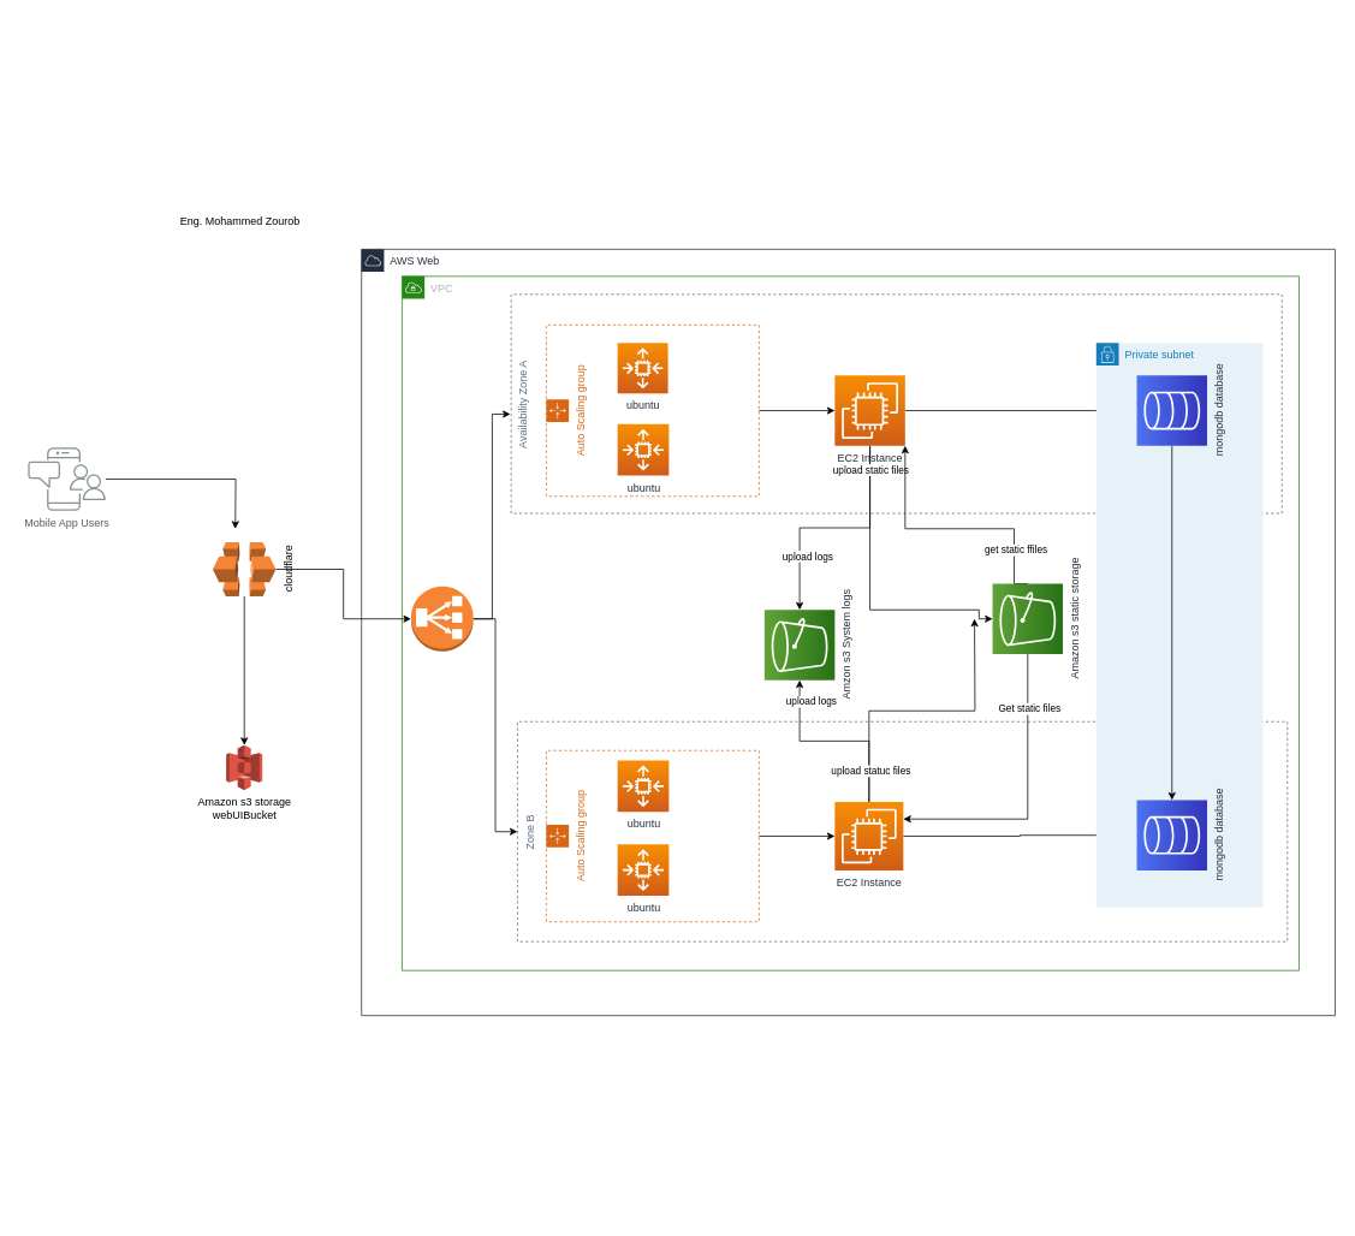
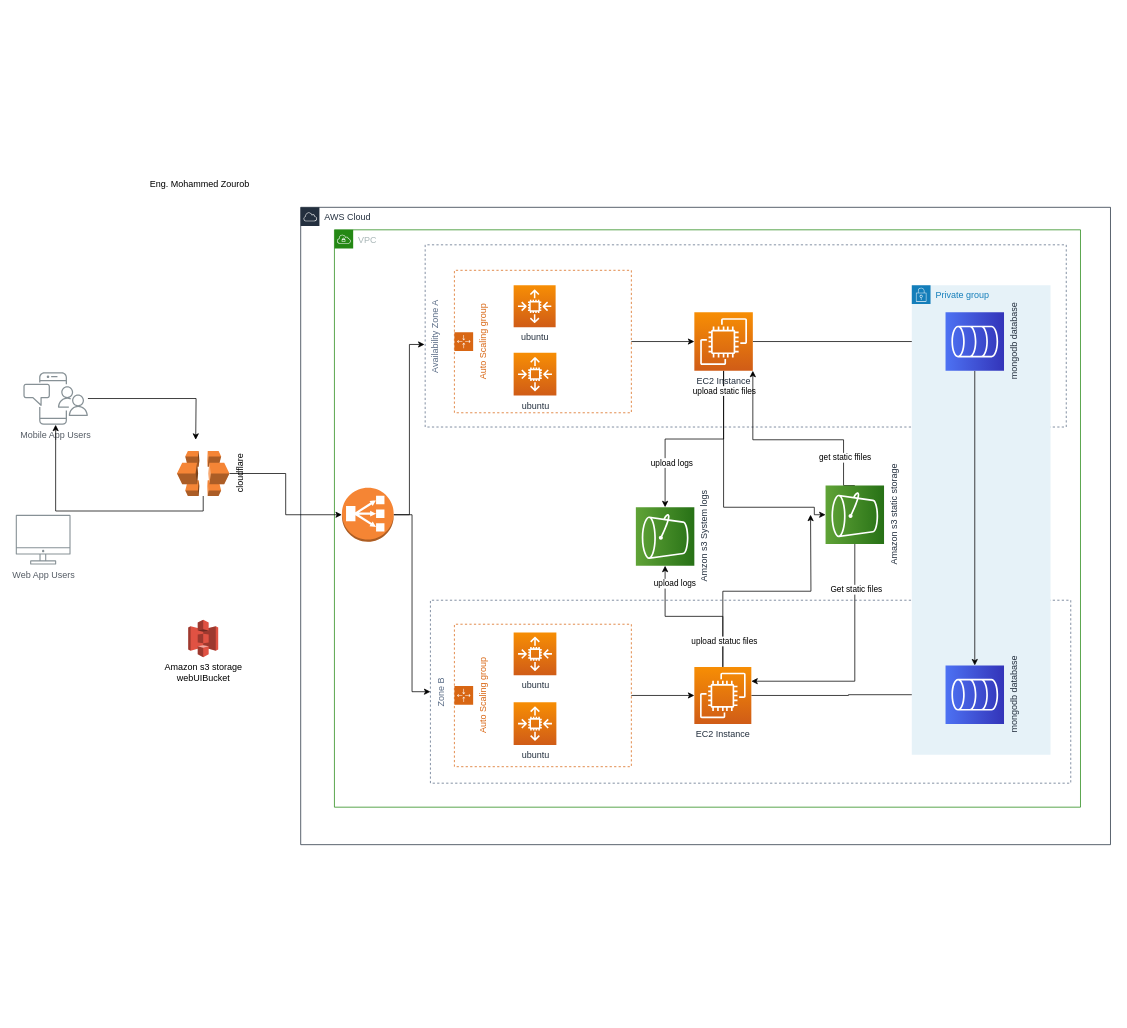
  <mxCell id="0" />
  <mxCell id="1" parent="0" />
+ <mxCell id="2" value="Web App Users" style="outlineConnect=0;gradientColor=none;fontColor=#545B64;strokeColor=none;fillColor=#879196;dashed=0;verticalLabelPosition=bottom;verticalAlign=top;align=center;html=1;fontSize=12;fontStyle=0;aspect=fixed;shape=mxgraph.aws4.illustration_desktop;pointerEvents=1;labelBackgroundColor=#ffffff;" parent="1" vertex="1"><mxGeometry x="20" y="686" width="73.08" height="66.5" as="geometry" /></mxCell>
  <mxCell id="3" style="edgeStyle=orthogonalEdgeStyle;rounded=0;orthogonalLoop=1;jettySize=auto;html=1;" edge="1" parent="1" source="4"><mxGeometry relative="1" as="geometry"><mxPoint x="260" y="586" as="targetPoint" /></mxGeometry></mxCell>
  <mxCell id="4" value="Mobile App Users" style="outlineConnect=0;gradientColor=none;fontColor=#545B64;strokeColor=none;fillColor=#879196;dashed=0;verticalLabelPosition=bottom;verticalAlign=top;align=center;html=1;fontSize=12;fontStyle=0;aspect=fixed;shape=mxgraph.aws4.illustration_notification;pointerEvents=1;labelBackgroundColor=#ffffff;" parent="1" vertex="1"><mxGeometry x="30" y="496" width="86.42" height="70" as="geometry" /></mxCell>
- <mxCell id="5" value="AWS Web" style="points=[[0,0],[0.25,0],[0.5,0],[0.75,0],[1,0],[1,0.25],[1,0.5],[1,0.75],[1,1],[0.75,1],[0.5,1],[0.25,1],[0,1],[0,0.75],[0,0.5],[0,0.25]];outlineConnect=0;gradientColor=none;html=1;whiteSpace=wrap;fontSize=12;fontStyle=0;container=1;pointerEvents=0;collapsible=0;recursiveResize=0;shape=mxgraph.aws4.group;grIcon=mxgraph.aws4.group_aws_cloud;strokeColor=#232F3E;fillColor=none;verticalAlign=top;align=left;spacingLeft=30;fontColor=#232F3E;dashed=0;" vertex="1" parent="1"><mxGeometry x="400" y="276" width="1080" height="850" as="geometry" /></mxCell>
+ <mxCell id="5" value="AWS Cloud" style="points=[[0,0],[0.25,0],[0.5,0],[0.75,0],[1,0],[1,0.25],[1,0.5],[1,0.75],[1,1],[0.75,1],[0.5,1],[0.25,1],[0,1],[0,0.75],[0,0.5],[0,0.25]];outlineConnect=0;gradientColor=none;html=1;whiteSpace=wrap;fontSize=12;fontStyle=0;container=1;pointerEvents=0;collapsible=0;recursiveResize=0;shape=mxgraph.aws4.group;grIcon=mxgraph.aws4.group_aws_cloud;strokeColor=#232F3E;fillColor=none;verticalAlign=top;align=left;spacingLeft=30;fontColor=#232F3E;dashed=0;" vertex="1" parent="1"><mxGeometry x="400" y="276" width="1080" height="850" as="geometry" /></mxCell>
  <mxCell id="6" value="VPC" style="points=[[0,0],[0.25,0],[0.5,0],[0.75,0],[1,0],[1,0.25],[1,0.5],[1,0.75],[1,1],[0.75,1],[0.5,1],[0.25,1],[0,1],[0,0.75],[0,0.5],[0,0.25]];outlineConnect=0;gradientColor=none;html=1;whiteSpace=wrap;fontSize=12;fontStyle=0;container=1;pointerEvents=0;collapsible=0;recursiveResize=0;shape=mxgraph.aws4.group;grIcon=mxgraph.aws4.group_vpc;strokeColor=#248814;fillColor=none;verticalAlign=top;align=left;spacingLeft=30;fontColor=#AAB7B8;dashed=0;" vertex="1" parent="5"><mxGeometry x="45" y="30" width="995" height="770" as="geometry" /></mxCell>
  <mxCell id="7" style="edgeStyle=orthogonalEdgeStyle;rounded=0;orthogonalLoop=1;jettySize=auto;html=1;entryX=0.5;entryY=0;entryDx=0;entryDy=0;" edge="1" parent="6" source="9" target="11"><mxGeometry relative="1" as="geometry" /></mxCell>
  <mxCell id="8" style="edgeStyle=orthogonalEdgeStyle;rounded=0;orthogonalLoop=1;jettySize=auto;html=1;entryX=0.453;entryY=-0.001;entryDx=0;entryDy=0;entryPerimeter=0;" edge="1" parent="6" source="9" target="10"><mxGeometry relative="1" as="geometry" /></mxCell>
  <mxCell id="9" value="" style="outlineConnect=0;dashed=0;verticalLabelPosition=bottom;verticalAlign=top;align=center;html=1;shape=mxgraph.aws3.classic_load_balancer;fillColor=#F58534;gradientColor=none;" vertex="1" parent="6"><mxGeometry x="10" y="344" width="69" height="72" as="geometry" /></mxCell>
  <mxCell id="10" value="Availability Zone A&#10;" style="fillColor=none;strokeColor=#5A6C86;dashed=1;verticalAlign=top;fontStyle=0;fontColor=#5A6C86;rotation=-90;" vertex="1" parent="6"><mxGeometry x="427" y="-286" width="243" height="855" as="geometry" /></mxCell>
  <mxCell id="11" value="Zone B" style="fillColor=none;strokeColor=#5A6C86;dashed=1;verticalAlign=top;fontStyle=0;fontColor=#5A6C86;rotation=-90;" vertex="1" parent="6"><mxGeometry x="433" y="189" width="244" height="854" as="geometry" /></mxCell>
  <mxCell id="12" style="edgeStyle=orthogonalEdgeStyle;rounded=0;orthogonalLoop=1;jettySize=auto;html=1;exitX=0.5;exitY=1;exitDx=0;exitDy=0;entryX=0;entryY=0.5;entryDx=0;entryDy=0;entryPerimeter=0;" edge="1" parent="6" source="13" target="23"><mxGeometry relative="1" as="geometry" /></mxCell>
  <mxCell id="13" value="Auto Scaling group" style="points=[[0,0],[0.25,0],[0.5,0],[0.75,0],[1,0],[1,0.25],[1,0.5],[1,0.75],[1,1],[0.75,1],[0.5,1],[0.25,1],[0,1],[0,0.75],[0,0.5],[0,0.25]];outlineConnect=0;gradientColor=none;html=1;whiteSpace=wrap;fontSize=12;fontStyle=0;container=1;pointerEvents=0;collapsible=0;recursiveResize=0;shape=mxgraph.aws4.groupCenter;grIcon=mxgraph.aws4.group_auto_scaling_group;grStroke=1;strokeColor=#D86613;fillColor=none;verticalAlign=top;align=center;fontColor=#D86613;dashed=1;spacingTop=25;rotation=-90;" vertex="1" parent="6"><mxGeometry x="183" y="31" width="190" height="236" as="geometry" /></mxCell>
  <mxCell id="14" style="edgeStyle=orthogonalEdgeStyle;rounded=0;orthogonalLoop=1;jettySize=auto;html=1;exitX=0.5;exitY=1;exitDx=0;exitDy=0;entryX=0;entryY=0.5;entryDx=0;entryDy=0;entryPerimeter=0;" edge="1" parent="6" source="15" target="28"><mxGeometry relative="1" as="geometry" /></mxCell>
  <mxCell id="15" value="Auto Scaling group" style="points=[[0,0],[0.25,0],[0.5,0],[0.75,0],[1,0],[1,0.25],[1,0.5],[1,0.75],[1,1],[0.75,1],[0.5,1],[0.25,1],[0,1],[0,0.75],[0,0.5],[0,0.25]];outlineConnect=0;gradientColor=none;html=1;whiteSpace=wrap;fontSize=12;fontStyle=0;container=1;pointerEvents=0;collapsible=0;recursiveResize=0;shape=mxgraph.aws4.groupCenter;grIcon=mxgraph.aws4.group_auto_scaling_group;grStroke=1;strokeColor=#D86613;fillColor=none;verticalAlign=top;align=center;fontColor=#D86613;dashed=1;spacingTop=25;rotation=-90;" vertex="1" parent="6"><mxGeometry x="183" y="503" width="190" height="236" as="geometry" /></mxCell>
  <mxCell id="16" value="ubuntu" style="sketch=0;points=[[0,0,0],[0.25,0,0],[0.5,0,0],[0.75,0,0],[1,0,0],[0,1,0],[0.25,1,0],[0.5,1,0],[0.75,1,0],[1,1,0],[0,0.25,0],[0,0.5,0],[0,0.75,0],[1,0.25,0],[1,0.5,0],[1,0.75,0]];outlineConnect=0;fontColor=#232F3E;gradientColor=#F78E04;gradientDirection=north;fillColor=#D05C17;strokeColor=#ffffff;dashed=0;verticalLabelPosition=bottom;verticalAlign=top;align=center;html=1;fontSize=12;fontStyle=0;aspect=fixed;shape=mxgraph.aws4.resourceIcon;resIcon=mxgraph.aws4.auto_scaling2;" vertex="1" parent="6"><mxGeometry x="239" y="164" width="57" height="57" as="geometry" /></mxCell>
  <mxCell id="17" value="ubuntu" style="sketch=0;points=[[0,0,0],[0.25,0,0],[0.5,0,0],[0.75,0,0],[1,0,0],[0,1,0],[0.25,1,0],[0.5,1,0],[0.75,1,0],[1,1,0],[0,0.25,0],[0,0.5,0],[0,0.75,0],[1,0.25,0],[1,0.5,0],[1,0.75,0]];outlineConnect=0;fontColor=#232F3E;gradientColor=#F78E04;gradientDirection=north;fillColor=#D05C17;strokeColor=#ffffff;dashed=0;verticalLabelPosition=bottom;verticalAlign=top;align=center;html=1;fontSize=12;fontStyle=0;aspect=fixed;shape=mxgraph.aws4.resourceIcon;resIcon=mxgraph.aws4.auto_scaling2;" vertex="1" parent="6"><mxGeometry x="239" y="74" width="56" height="56" as="geometry" /></mxCell>
  <mxCell id="18" style="edgeStyle=orthogonalEdgeStyle;rounded=0;orthogonalLoop=1;jettySize=auto;html=1;entryX=1;entryY=0.5;entryDx=0;entryDy=0;entryPerimeter=0;" edge="1" parent="6" source="23" target="29"><mxGeometry relative="1" as="geometry" /></mxCell>
  <mxCell id="19" value="upload logs&lt;br&gt;" style="edgeLabel;html=1;align=center;verticalAlign=middle;resizable=0;points=[];" vertex="1" connectable="0" parent="18"><mxGeometry x="0.264" y="-3" relative="1" as="geometry"><mxPoint x="3" y="34" as="offset" /></mxGeometry></mxCell>
  <mxCell id="20" style="edgeStyle=orthogonalEdgeStyle;rounded=0;orthogonalLoop=1;jettySize=auto;html=1;exitX=0.5;exitY=1;exitDx=0;exitDy=0;exitPerimeter=0;entryX=0.5;entryY=0;entryDx=0;entryDy=0;entryPerimeter=0;" edge="1" parent="6" source="23" target="34"><mxGeometry relative="1" as="geometry"><Array as="points"><mxPoint x="519" y="370" /><mxPoint x="640" y="370" /></Array></mxGeometry></mxCell>
  <mxCell id="21" value="upload static files&lt;br&gt;" style="edgeLabel;html=1;align=center;verticalAlign=middle;resizable=0;points=[];" vertex="1" connectable="0" parent="20"><mxGeometry x="-0.843" relative="1" as="geometry"><mxPoint as="offset" /></mxGeometry></mxCell>
  <mxCell id="22" style="edgeStyle=orthogonalEdgeStyle;rounded=0;orthogonalLoop=1;jettySize=auto;html=1;entryX=0.5;entryY=0;entryDx=0;entryDy=0;entryPerimeter=0;" edge="1" parent="6" source="23" target="37"><mxGeometry relative="1" as="geometry" /></mxCell>
  <mxCell id="23" value="EC2 Instance" style="sketch=0;points=[[0,0,0],[0.25,0,0],[0.5,0,0],[0.75,0,0],[1,0,0],[0,1,0],[0.25,1,0],[0.5,1,0],[0.75,1,0],[1,1,0],[0,0.25,0],[0,0.5,0],[0,0.75,0],[1,0.25,0],[1,0.5,0],[1,0.75,0]];outlineConnect=0;fontColor=#232F3E;gradientColor=#F78E04;gradientDirection=north;fillColor=#D05C17;strokeColor=#ffffff;dashed=0;verticalLabelPosition=bottom;verticalAlign=top;align=center;html=1;fontSize=12;fontStyle=0;aspect=fixed;shape=mxgraph.aws4.resourceIcon;resIcon=mxgraph.aws4.ec2;" vertex="1" parent="6"><mxGeometry x="480" y="110" width="78" height="78" as="geometry" /></mxCell>
  <mxCell id="24" value="ubuntu&lt;br&gt;" style="sketch=0;points=[[0,0,0],[0.25,0,0],[0.5,0,0],[0.75,0,0],[1,0,0],[0,1,0],[0.25,1,0],[0.5,1,0],[0.75,1,0],[1,1,0],[0,0.25,0],[0,0.5,0],[0,0.75,0],[1,0.25,0],[1,0.5,0],[1,0.75,0]];outlineConnect=0;fontColor=#232F3E;gradientColor=#F78E04;gradientDirection=north;fillColor=#D05C17;strokeColor=#ffffff;dashed=0;verticalLabelPosition=bottom;verticalAlign=top;align=center;html=1;fontSize=12;fontStyle=0;aspect=fixed;shape=mxgraph.aws4.resourceIcon;resIcon=mxgraph.aws4.auto_scaling2;" vertex="1" parent="6"><mxGeometry x="239" y="537" width="57" height="57" as="geometry" /></mxCell>
  <mxCell id="25" style="edgeStyle=orthogonalEdgeStyle;rounded=0;orthogonalLoop=1;jettySize=auto;html=1;entryX=0;entryY=0.5;entryDx=0;entryDy=0;entryPerimeter=0;" edge="1" parent="6" source="28" target="29"><mxGeometry relative="1" as="geometry" /></mxCell>
  <mxCell id="26" value="upload logs&lt;br&gt;" style="edgeLabel;html=1;align=center;verticalAlign=middle;resizable=0;points=[];" vertex="1" connectable="0" parent="25"><mxGeometry x="0.247" y="7" relative="1" as="geometry"><mxPoint y="-51" as="offset" /></mxGeometry></mxCell>
  <mxCell id="27" style="edgeStyle=orthogonalEdgeStyle;rounded=0;orthogonalLoop=1;jettySize=auto;html=1;exitX=1;exitY=0.5;exitDx=0;exitDy=0;exitPerimeter=0;" edge="1" parent="6" source="28" target="38"><mxGeometry relative="1" as="geometry" /></mxCell>
  <mxCell id="28" value="EC2 Instance" style="sketch=0;points=[[0,0,0],[0.25,0,0],[0.5,0,0],[0.75,0,0],[1,0,0],[0,1,0],[0.25,1,0],[0.5,1,0],[0.75,1,0],[1,1,0],[0,0.25,0],[0,0.5,0],[0,0.75,0],[1,0.25,0],[1,0.5,0],[1,0.75,0]];outlineConnect=0;fontColor=#232F3E;gradientColor=#F78E04;gradientDirection=north;fillColor=#D05C17;strokeColor=#ffffff;dashed=0;verticalLabelPosition=bottom;verticalAlign=top;align=center;html=1;fontSize=12;fontStyle=0;aspect=fixed;shape=mxgraph.aws4.resourceIcon;resIcon=mxgraph.aws4.ec2;" vertex="1" parent="6"><mxGeometry x="480" y="583" width="76" height="76" as="geometry" /></mxCell>
  <mxCell id="29" value="Amzon s3 System logs&lt;br&gt;" style="sketch=0;points=[[0,0,0],[0.25,0,0],[0.5,0,0],[0.75,0,0],[1,0,0],[0,1,0],[0.25,1,0],[0.5,1,0],[0.75,1,0],[1,1,0],[0,0.25,0],[0,0.5,0],[0,0.75,0],[1,0.25,0],[1,0.5,0],[1,0.75,0]];outlineConnect=0;fontColor=#232F3E;gradientColor=#60A337;gradientDirection=north;fillColor=#277116;strokeColor=#ffffff;dashed=0;verticalLabelPosition=bottom;verticalAlign=top;align=center;html=1;fontSize=12;fontStyle=0;aspect=fixed;shape=mxgraph.aws4.resourceIcon;resIcon=mxgraph.aws4.s3;rotation=-90;" vertex="1" parent="6"><mxGeometry x="402" y="370" width="78" height="78" as="geometry" /></mxCell>
  <mxCell id="30" style="edgeStyle=orthogonalEdgeStyle;rounded=0;orthogonalLoop=1;jettySize=auto;html=1;exitX=1;exitY=0.5;exitDx=0;exitDy=0;exitPerimeter=0;entryX=1;entryY=1;entryDx=0;entryDy=0;entryPerimeter=0;" edge="1" parent="6" source="34" target="23"><mxGeometry relative="1" as="geometry"><Array as="points"><mxPoint x="679" y="280" /><mxPoint x="558" y="280" /></Array></mxGeometry></mxCell>
  <mxCell id="31" value="get static ffiles&lt;br&gt;" style="edgeLabel;html=1;align=center;verticalAlign=middle;resizable=0;points=[];" vertex="1" connectable="0" parent="30"><mxGeometry x="-0.636" y="-1" relative="1" as="geometry"><mxPoint as="offset" /></mxGeometry></mxCell>
  <mxCell id="32" style="edgeStyle=orthogonalEdgeStyle;rounded=0;orthogonalLoop=1;jettySize=auto;html=1;exitX=0;exitY=0.5;exitDx=0;exitDy=0;exitPerimeter=0;entryX=1;entryY=0.25;entryDx=0;entryDy=0;entryPerimeter=0;" edge="1" parent="6" source="34" target="28"><mxGeometry relative="1" as="geometry" /></mxCell>
  <mxCell id="33" value="Get static files&lt;br&gt;" style="edgeLabel;html=1;align=center;verticalAlign=middle;resizable=0;points=[];" vertex="1" connectable="0" parent="32"><mxGeometry x="-0.629" y="1" relative="1" as="geometry"><mxPoint as="offset" /></mxGeometry></mxCell>
  <mxCell id="34" value="Amazon s3 static storage&lt;br&gt;" style="sketch=0;points=[[0,0,0],[0.25,0,0],[0.5,0,0],[0.75,0,0],[1,0,0],[0,1,0],[0.25,1,0],[0.5,1,0],[0.75,1,0],[1,1,0],[0,0.25,0],[0,0.5,0],[0,0.75,0],[1,0.25,0],[1,0.5,0],[1,0.75,0]];outlineConnect=0;fontColor=#232F3E;gradientColor=#60A337;gradientDirection=north;fillColor=#277116;strokeColor=#ffffff;dashed=0;verticalLabelPosition=bottom;verticalAlign=top;align=center;html=1;fontSize=12;fontStyle=0;aspect=fixed;shape=mxgraph.aws4.resourceIcon;resIcon=mxgraph.aws4.s3;rotation=-90;" vertex="1" parent="6"><mxGeometry x="655" y="341" width="78" height="78" as="geometry" /></mxCell>
- <mxCell id="35" value="Private subnet" style="points=[[0,0],[0.25,0],[0.5,0],[0.75,0],[1,0],[1,0.25],[1,0.5],[1,0.75],[1,1],[0.75,1],[0.5,1],[0.25,1],[0,1],[0,0.75],[0,0.5],[0,0.25]];outlineConnect=0;gradientColor=none;html=1;whiteSpace=wrap;fontSize=12;fontStyle=0;container=1;pointerEvents=0;collapsible=0;recursiveResize=0;shape=mxgraph.aws4.group;grIcon=mxgraph.aws4.group_security_group;grStroke=0;strokeColor=#147EBA;fillColor=#E6F2F8;verticalAlign=top;align=left;spacingLeft=30;fontColor=#147EBA;dashed=0;" vertex="1" parent="6"><mxGeometry x="770" y="74" width="185" height="626" as="geometry" /></mxCell>
+ <mxCell id="35" value="Private group" style="points=[[0,0],[0.25,0],[0.5,0],[0.75,0],[1,0],[1,0.25],[1,0.5],[1,0.75],[1,1],[0.75,1],[0.5,1],[0.25,1],[0,1],[0,0.75],[0,0.5],[0,0.25]];outlineConnect=0;gradientColor=none;html=1;whiteSpace=wrap;fontSize=12;fontStyle=0;container=1;pointerEvents=0;collapsible=0;recursiveResize=0;shape=mxgraph.aws4.group;grIcon=mxgraph.aws4.group_security_group;grStroke=0;strokeColor=#147EBA;fillColor=#E6F2F8;verticalAlign=top;align=left;spacingLeft=30;fontColor=#147EBA;dashed=0;" vertex="1" parent="6"><mxGeometry x="770" y="74" width="185" height="626" as="geometry" /></mxCell>
  <mxCell id="36" style="edgeStyle=orthogonalEdgeStyle;rounded=0;orthogonalLoop=1;jettySize=auto;html=1;entryX=1;entryY=0.5;entryDx=0;entryDy=0;entryPerimeter=0;" edge="1" parent="6" source="37" target="38"><mxGeometry relative="1" as="geometry" /></mxCell>
  <mxCell id="37" value="mongodb database&lt;br&gt;" style="sketch=0;points=[[0,0,0],[0.25,0,0],[0.5,0,0],[0.75,0,0],[1,0,0],[0,1,0],[0.25,1,0],[0.5,1,0],[0.75,1,0],[1,1,0],[0,0.25,0],[0,0.5,0],[0,0.75,0],[1,0.25,0],[1,0.5,0],[1,0.75,0]];outlineConnect=0;fontColor=#232F3E;gradientColor=#4D72F3;gradientDirection=north;fillColor=#3334B9;strokeColor=#ffffff;dashed=0;verticalLabelPosition=bottom;verticalAlign=top;align=center;html=1;fontSize=12;fontStyle=0;aspect=fixed;shape=mxgraph.aws4.resourceIcon;resIcon=mxgraph.aws4.database;rotation=-90;" vertex="1" parent="6"><mxGeometry x="815" y="110" width="78" height="78" as="geometry" /></mxCell>
  <mxCell id="38" value="mongodb database&lt;br&gt;" style="sketch=0;points=[[0,0,0],[0.25,0,0],[0.5,0,0],[0.75,0,0],[1,0,0],[0,1,0],[0.25,1,0],[0.5,1,0],[0.75,1,0],[1,1,0],[0,0.25,0],[0,0.5,0],[0,0.75,0],[1,0.25,0],[1,0.5,0],[1,0.75,0]];outlineConnect=0;fontColor=#232F3E;gradientColor=#4D72F3;gradientDirection=north;fillColor=#3334B9;strokeColor=#ffffff;dashed=0;verticalLabelPosition=bottom;verticalAlign=top;align=center;html=1;fontSize=12;fontStyle=0;aspect=fixed;shape=mxgraph.aws4.resourceIcon;resIcon=mxgraph.aws4.database;rotation=-90;" vertex="1" parent="6"><mxGeometry x="815" y="581" width="78" height="78" as="geometry" /></mxCell>
  <mxCell id="39" value="ubuntu&lt;br&gt;" style="sketch=0;points=[[0,0,0],[0.25,0,0],[0.5,0,0],[0.75,0,0],[1,0,0],[0,1,0],[0.25,1,0],[0.5,1,0],[0.75,1,0],[1,1,0],[0,0.25,0],[0,0.5,0],[0,0.75,0],[1,0.25,0],[1,0.5,0],[1,0.75,0]];outlineConnect=0;fontColor=#232F3E;gradientColor=#F78E04;gradientDirection=north;fillColor=#D05C17;strokeColor=#ffffff;dashed=0;verticalLabelPosition=bottom;verticalAlign=top;align=center;html=1;fontSize=12;fontStyle=0;aspect=fixed;shape=mxgraph.aws4.resourceIcon;resIcon=mxgraph.aws4.auto_scaling2;" vertex="1" parent="6"><mxGeometry x="239" y="630" width="57" height="57" as="geometry" /></mxCell>
- <mxCell id="40" style="edgeStyle=orthogonalEdgeStyle;rounded=0;orthogonalLoop=1;jettySize=auto;html=1;exitX=0;exitY=0.5;exitDx=0;exitDy=0;exitPerimeter=0;" edge="1" parent="1" source="42" target="43"><mxGeometry relative="1" as="geometry" /></mxCell>
+ <mxCell id="40" style="edgeStyle=orthogonalEdgeStyle;rounded=0;orthogonalLoop=1;jettySize=auto;html=1;exitX=0;exitY=0.5;exitDx=0;exitDy=0;exitPerimeter=0;" edge="1" parent="1" source="42" target="4"><mxGeometry relative="1" as="geometry" /></mxCell>
  <mxCell id="41" style="edgeStyle=orthogonalEdgeStyle;rounded=0;orthogonalLoop=1;jettySize=auto;html=1;exitX=0.5;exitY=1;exitDx=0;exitDy=0;exitPerimeter=0;entryX=0;entryY=0.5;entryDx=0;entryDy=0;entryPerimeter=0;" edge="1" parent="1" source="42" target="9"><mxGeometry relative="1" as="geometry" /></mxCell>
  <mxCell id="42" value="cloudflare&lt;br&gt;" style="outlineConnect=0;dashed=0;verticalLabelPosition=bottom;verticalAlign=top;align=center;html=1;shape=mxgraph.aws3.cloudfront;fillColor=#F58536;gradientColor=none;rotation=-90;" vertex="1" parent="1"><mxGeometry x="240" y="596" width="60" height="70" as="geometry" /></mxCell>
  <mxCell id="43" value="Amazon s3 storage&lt;br&gt;webUIBucket&lt;br&gt;" style="outlineConnect=0;dashed=0;verticalLabelPosition=bottom;verticalAlign=top;align=center;html=1;shape=mxgraph.aws3.s3;fillColor=#E05243;gradientColor=none;" vertex="1" parent="1"><mxGeometry x="250" y="826" width="40" height="50" as="geometry" /></mxCell>
  <mxCell id="44" style="edgeStyle=orthogonalEdgeStyle;rounded=0;orthogonalLoop=1;jettySize=auto;html=1;exitX=0.5;exitY=0;exitDx=0;exitDy=0;exitPerimeter=0;" edge="1" parent="1" source="28"><mxGeometry relative="1" as="geometry"><mxPoint x="1080" y="686" as="targetPoint" /></mxGeometry></mxCell>
  <mxCell id="45" value="upload statuc files" style="edgeLabel;html=1;align=center;verticalAlign=middle;resizable=0;points=[];" vertex="1" connectable="0" parent="44"><mxGeometry x="-0.783" y="-1" relative="1" as="geometry"><mxPoint as="offset" /></mxGeometry></mxCell>
  <mxCell id="46" value="Eng. Mohammed Zourob" style="text;html=1;align=center;verticalAlign=middle;resizable=0;points=[];autosize=1;strokeColor=none;fillColor=none;" vertex="1" parent="1"><mxGeometry x="190" y="236" width="150" height="20" as="geometry" /></mxCell>
